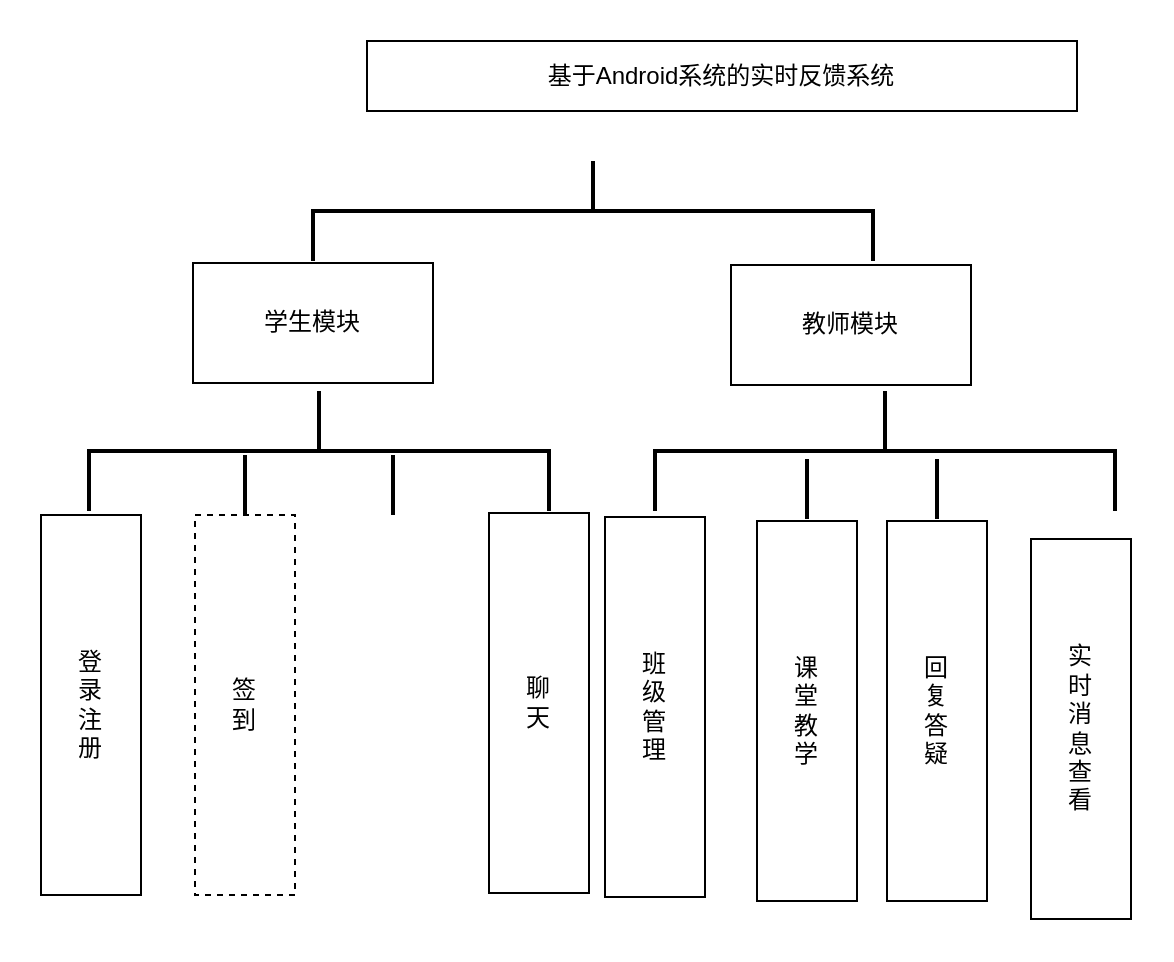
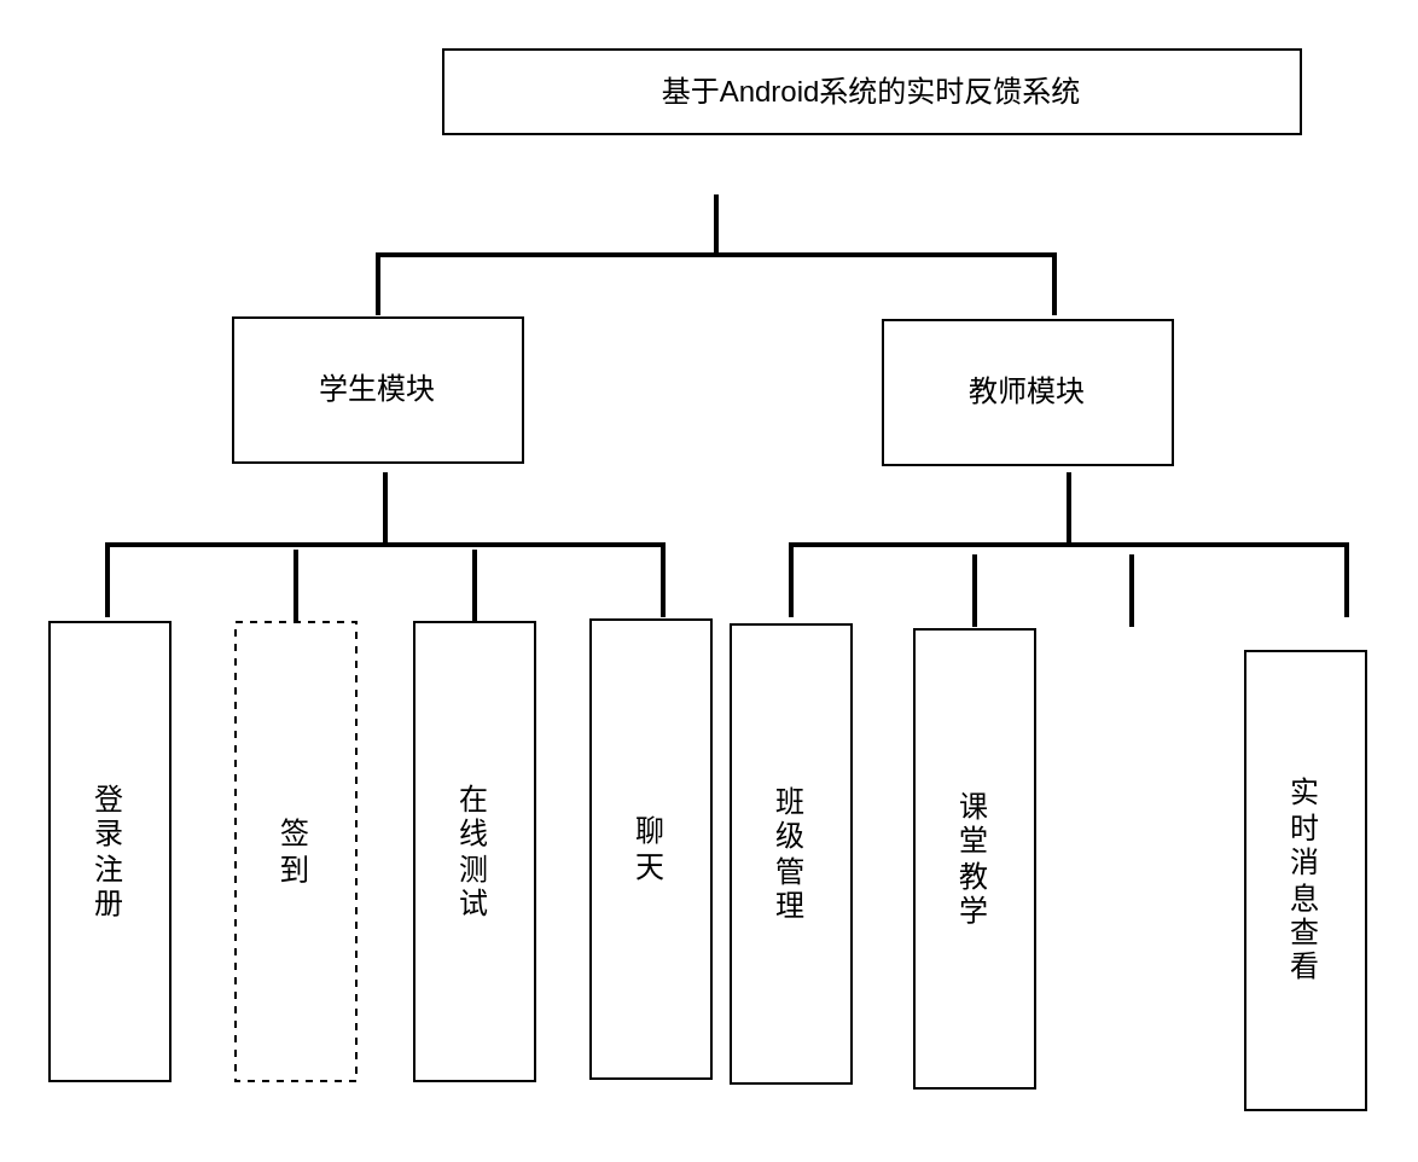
  <mxCell id="0" />
  <mxCell id="1" parent="0" />
  <mxCell id="2" value="基于Android系统的实时反馈系统" style="rounded=0;whiteSpace=wrap;html=1;" vertex="1" parent="1"><mxGeometry x="183" y="20" width="355" height="35" as="geometry" /></mxCell>
  <mxCell id="3" value="教师模块" style="rounded=0;whiteSpace=wrap;html=1;" vertex="1" parent="1"><mxGeometry x="365" y="132" width="120" height="60" as="geometry" /></mxCell>
  <mxCell id="4" value="学生模块" style="rounded=0;whiteSpace=wrap;html=1;" vertex="1" parent="1"><mxGeometry x="96" y="131" width="120" height="60" as="geometry" /></mxCell>
  <mxCell id="5" value="登&lt;br&gt;录&lt;br&gt;注&lt;br&gt;册" style="rounded=0;whiteSpace=wrap;html=1;" vertex="1" parent="1"><mxGeometry x="20" y="257" width="50" height="190" as="geometry" /></mxCell>
  <mxCell id="6" value="签&lt;br&gt;到" style="rounded=0;whiteSpace=wrap;html=1;dashed=1;" vertex="1" parent="1"><mxGeometry x="97" y="257" width="50" height="190" as="geometry" /></mxCell>
+ <mxCell id="7" value="在&lt;br&gt;线&lt;br&gt;测&lt;br&gt;试" style="rounded=0;whiteSpace=wrap;html=1;" vertex="1" parent="1"><mxGeometry x="171" y="257" width="50" height="190" as="geometry" /></mxCell>
  <mxCell id="8" value="聊&lt;br&gt;天" style="rounded=0;whiteSpace=wrap;html=1;" vertex="1" parent="1"><mxGeometry x="244" y="256" width="50" height="190" as="geometry" /></mxCell>
  <mxCell id="9" value="班&lt;br&gt;级&lt;br&gt;管&lt;br&gt;理" style="rounded=0;whiteSpace=wrap;html=1;" vertex="1" parent="1"><mxGeometry x="302" y="258" width="50" height="190" as="geometry" /></mxCell>
  <mxCell id="10" value="课&lt;br&gt;堂&lt;br&gt;教&lt;br&gt;学" style="rounded=0;whiteSpace=wrap;html=1;" vertex="1" parent="1"><mxGeometry x="378" y="260" width="50" height="190" as="geometry" /></mxCell>
- <mxCell id="11" value="回&lt;br&gt;复&lt;br&gt;答&lt;br&gt;疑&lt;br&gt;" style="rounded=0;whiteSpace=wrap;html=1;" vertex="1" parent="1"><mxGeometry x="443" y="260" width="50" height="190" as="geometry" /></mxCell>
  <mxCell id="12" value="实&lt;br&gt;时&lt;br&gt;消&lt;br&gt;息&lt;br&gt;查&lt;br&gt;看" style="rounded=0;whiteSpace=wrap;html=1;" vertex="1" parent="1"><mxGeometry x="515" y="269" width="50" height="190" as="geometry" /></mxCell>
  <mxCell id="13" value="" style="strokeWidth=2;html=1;shape=mxgraph.flowchart.annotation_2;align=left;pointerEvents=1;direction=south;" vertex="1" parent="1"><mxGeometry x="156" y="80" width="280" height="50" as="geometry" /></mxCell>
  <mxCell id="14" value="" style="strokeWidth=2;html=1;shape=mxgraph.flowchart.annotation_2;align=left;pointerEvents=1;direction=south;" vertex="1" parent="1"><mxGeometry x="44" y="195" width="230" height="60" as="geometry" /></mxCell>
  <mxCell id="15" value="" style="strokeWidth=2;html=1;shape=mxgraph.flowchart.annotation_2;align=left;pointerEvents=1;direction=south;" vertex="1" parent="1"><mxGeometry x="327" y="195" width="230" height="60" as="geometry" /></mxCell>
  <mxCell id="16" value="" style="line;strokeWidth=2;direction=south;html=1;" vertex="1" parent="1"><mxGeometry x="117" y="227" width="10" height="30" as="geometry" /></mxCell>
  <mxCell id="17" value="" style="line;strokeWidth=2;direction=south;html=1;" vertex="1" parent="1"><mxGeometry x="191" y="227" width="10" height="30" as="geometry" /></mxCell>
  <mxCell id="18" value="" style="line;strokeWidth=2;direction=south;html=1;" vertex="1" parent="1"><mxGeometry x="398" y="229" width="10" height="30" as="geometry" /></mxCell>
  <mxCell id="19" value="" style="line;strokeWidth=2;direction=south;html=1;" vertex="1" parent="1"><mxGeometry x="463" y="229" width="10" height="30" as="geometry" /></mxCell>
